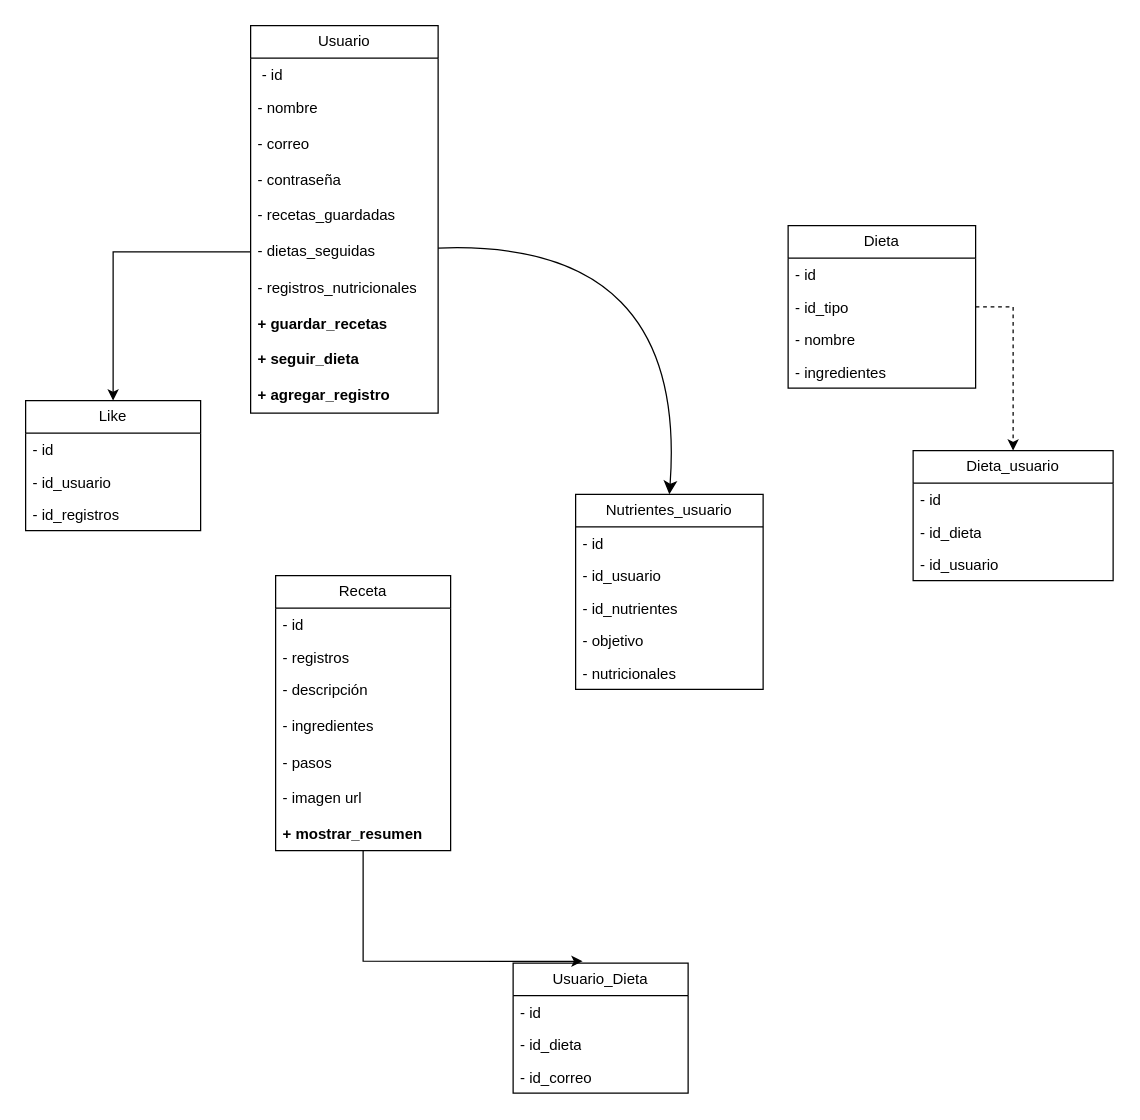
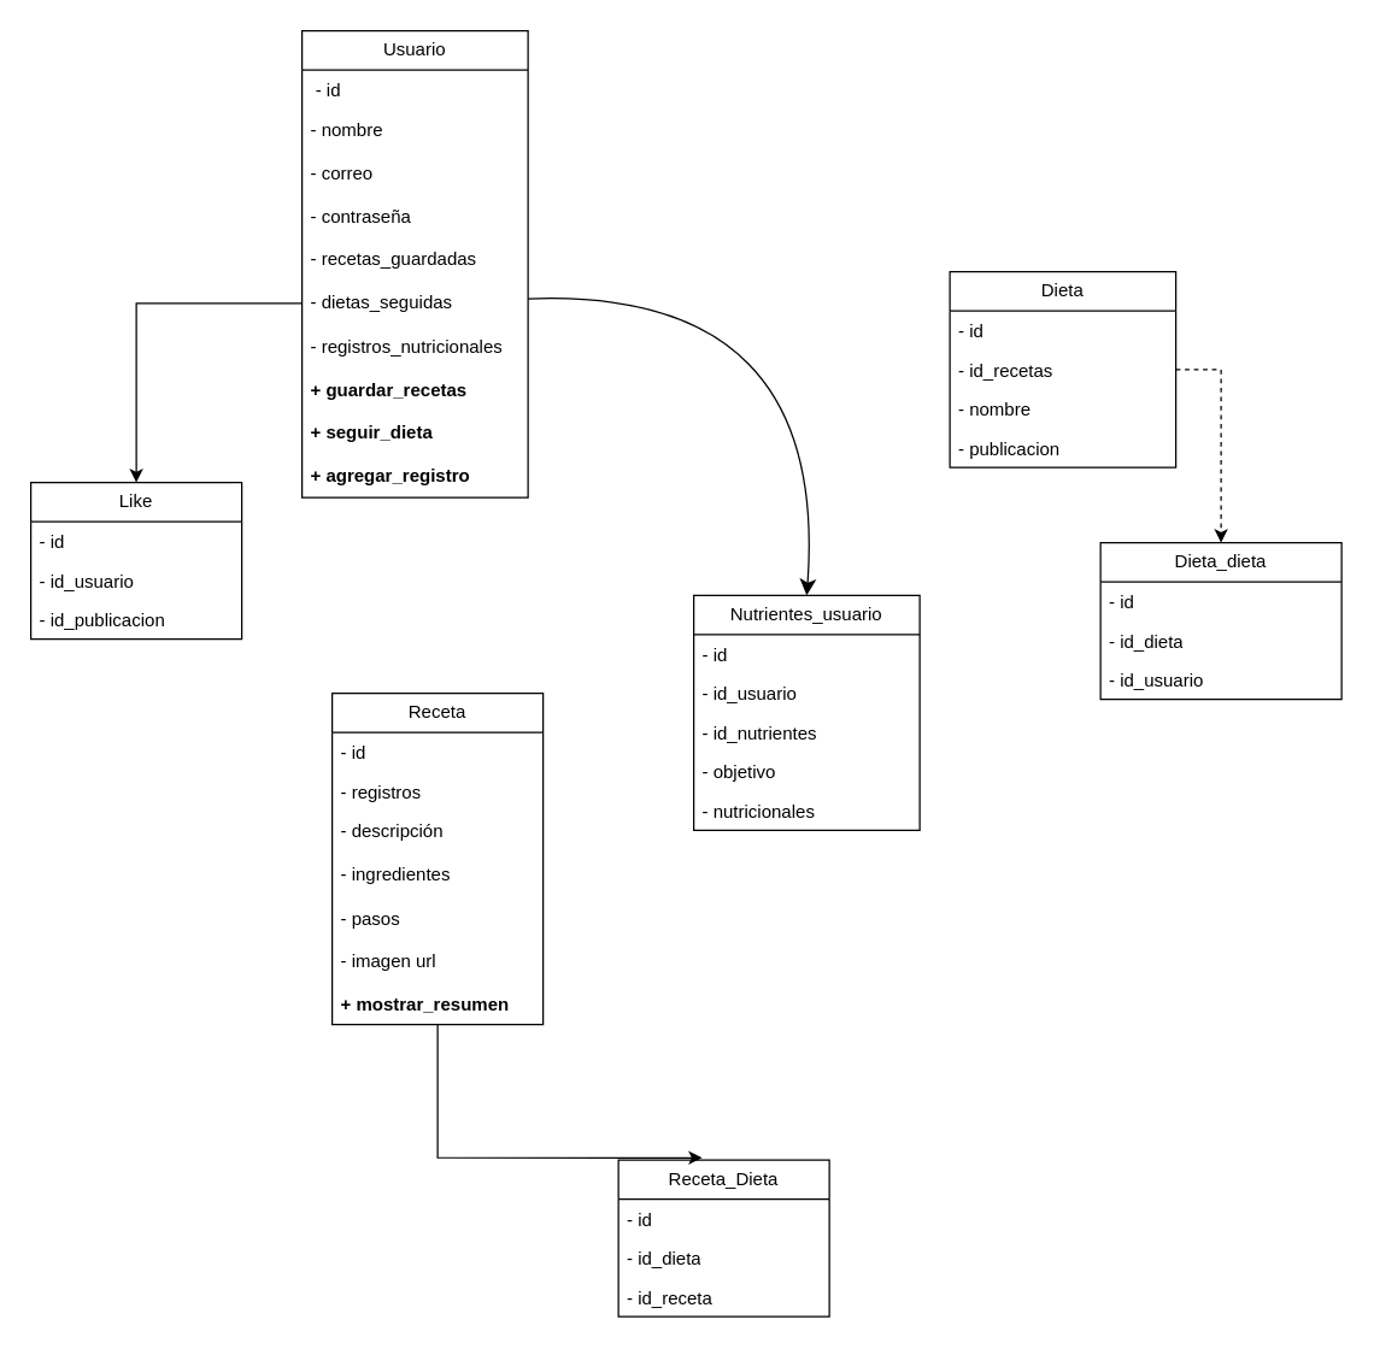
  <mxCell id="0" />
  <mxCell id="1" parent="0" />
  <mxCell id="2" value="Usuario" style="swimlane;fontStyle=0;childLayout=stackLayout;horizontal=1;startSize=26;fillColor=none;horizontalStack=0;resizeParent=1;resizeParentMax=0;resizeLast=0;collapsible=1;marginBottom=0;whiteSpace=wrap;html=1;" parent="1" vertex="1"><mxGeometry x="200" y="20" width="150" height="310" as="geometry" /></mxCell>
  <mxCell id="3" value="&amp;nbsp;- id" style="text;strokeColor=none;fillColor=none;align=left;verticalAlign=top;spacingLeft=4;spacingRight=4;overflow=hidden;rotatable=0;points=[[0,0.5],[1,0.5]];portConstraint=eastwest;whiteSpace=wrap;html=1;" parent="2" vertex="1"><mxGeometry y="26" width="150" height="26" as="geometry" /></mxCell>
  <mxCell id="4" value="&lt;div&gt;- nombre&lt;/div&gt;&lt;div&gt;&lt;br&gt;&lt;/div&gt;&lt;div&gt;- correo&lt;/div&gt;&lt;div&gt;&lt;br&gt;&lt;/div&gt;&lt;div&gt;- contraseña&lt;/div&gt;&lt;div&gt;&lt;br&gt;&lt;/div&gt;&lt;div&gt;- recetas_guardadas&lt;/div&gt;&lt;div&gt;&lt;br&gt;&lt;/div&gt;&lt;div&gt;- dietas_seguidas&lt;/div&gt;&lt;div&gt;&lt;br&gt;&lt;/div&gt;&lt;div&gt;- registros_nutricionales&lt;/div&gt;&lt;div&gt;&lt;br&gt;&lt;/div&gt;&lt;div&gt;&lt;b&gt;+ guardar_recetas&lt;/b&gt;&lt;/div&gt;&lt;div&gt;&lt;br&gt;&lt;/div&gt;&lt;div&gt;&lt;b&gt;+ seguir_dieta&lt;/b&gt;&lt;/div&gt;&lt;div&gt;&lt;br&gt;&lt;/div&gt;&lt;div&gt;&lt;b&gt;+ agregar_registro&lt;/b&gt;&lt;/div&gt;" style="text;strokeColor=none;fillColor=none;align=left;verticalAlign=top;spacingLeft=4;spacingRight=4;overflow=hidden;rotatable=0;points=[[0,0.5],[1,0.5]];portConstraint=eastwest;whiteSpace=wrap;html=1;" parent="2" vertex="1"><mxGeometry y="52" width="150" height="258" as="geometry" /></mxCell>
  <mxCell id="5" value="Receta" style="swimlane;fontStyle=0;childLayout=stackLayout;horizontal=1;startSize=26;fillColor=none;horizontalStack=0;resizeParent=1;resizeParentMax=0;resizeLast=0;collapsible=1;marginBottom=0;whiteSpace=wrap;html=1;" parent="1" vertex="1"><mxGeometry x="220" y="460" width="140" height="220" as="geometry" /></mxCell>
  <mxCell id="6" value="- id" style="text;strokeColor=none;fillColor=none;align=left;verticalAlign=top;spacingLeft=4;spacingRight=4;overflow=hidden;rotatable=0;points=[[0,0.5],[1,0.5]];portConstraint=eastwest;whiteSpace=wrap;html=1;" parent="5" vertex="1"><mxGeometry y="26" width="140" height="26" as="geometry" /></mxCell>
  <mxCell id="7" value="- registros" style="text;strokeColor=none;fillColor=none;align=left;verticalAlign=top;spacingLeft=4;spacingRight=4;overflow=hidden;rotatable=0;points=[[0,0.5],[1,0.5]];portConstraint=eastwest;whiteSpace=wrap;html=1;" parent="5" vertex="1"><mxGeometry y="52" width="140" height="26" as="geometry" /></mxCell>
  <mxCell id="8" value="- descripción&lt;div&gt;&lt;br&gt;&lt;/div&gt;&lt;div&gt;- ingredientes&lt;/div&gt;&lt;div&gt;&lt;br&gt;&lt;/div&gt;&lt;div&gt;- pasos&lt;/div&gt;&lt;div&gt;&lt;br&gt;&lt;/div&gt;&lt;div&gt;- imagen url&lt;/div&gt;&lt;div&gt;&lt;br&gt;&lt;/div&gt;&lt;div&gt;&lt;b&gt;+ mostrar_resumen&lt;/b&gt;&lt;/div&gt;&lt;div&gt;&lt;br&gt;&lt;/div&gt;" style="text;strokeColor=none;fillColor=none;align=left;verticalAlign=top;spacingLeft=4;spacingRight=4;overflow=hidden;rotatable=0;points=[[0,0.5],[1,0.5]];portConstraint=eastwest;whiteSpace=wrap;html=1;" parent="5" vertex="1"><mxGeometry y="78" width="140" height="142" as="geometry" /></mxCell>
- <mxCell id="9" value="Dieta_usuario" style="swimlane;fontStyle=0;childLayout=stackLayout;horizontal=1;startSize=26;fillColor=none;horizontalStack=0;resizeParent=1;resizeParentMax=0;resizeLast=0;collapsible=1;marginBottom=0;whiteSpace=wrap;html=1;" parent="1" vertex="1"><mxGeometry x="730" y="360" width="160" height="104" as="geometry" /></mxCell>
+ <mxCell id="9" value="Dieta_dieta" style="swimlane;fontStyle=0;childLayout=stackLayout;horizontal=1;startSize=26;fillColor=none;horizontalStack=0;resizeParent=1;resizeParentMax=0;resizeLast=0;collapsible=1;marginBottom=0;whiteSpace=wrap;html=1;" parent="1" vertex="1"><mxGeometry x="730" y="360" width="160" height="104" as="geometry" /></mxCell>
  <mxCell id="10" value="- id" style="text;strokeColor=none;fillColor=none;align=left;verticalAlign=top;spacingLeft=4;spacingRight=4;overflow=hidden;rotatable=0;points=[[0,0.5],[1,0.5]];portConstraint=eastwest;whiteSpace=wrap;html=1;" parent="9" vertex="1"><mxGeometry y="26" width="160" height="26" as="geometry" /></mxCell>
  <mxCell id="11" value="- id_dieta" style="text;strokeColor=none;fillColor=none;align=left;verticalAlign=top;spacingLeft=4;spacingRight=4;overflow=hidden;rotatable=0;points=[[0,0.5],[1,0.5]];portConstraint=eastwest;whiteSpace=wrap;html=1;" parent="9" vertex="1"><mxGeometry y="52" width="160" height="26" as="geometry" /></mxCell>
  <mxCell id="12" value="- id_usuario" style="text;strokeColor=none;fillColor=none;align=left;verticalAlign=top;spacingLeft=4;spacingRight=4;overflow=hidden;rotatable=0;points=[[0,0.5],[1,0.5]];portConstraint=eastwest;whiteSpace=wrap;html=1;" parent="9" vertex="1"><mxGeometry y="78" width="160" height="26" as="geometry" /></mxCell>
  <mxCell id="13" value="Nutrientes_usuario" style="swimlane;fontStyle=0;childLayout=stackLayout;horizontal=1;startSize=26;fillColor=none;horizontalStack=0;resizeParent=1;resizeParentMax=0;resizeLast=0;collapsible=1;marginBottom=0;whiteSpace=wrap;html=1;" parent="1" vertex="1"><mxGeometry x="460" y="395" width="150" height="156" as="geometry" /></mxCell>
  <mxCell id="14" value="- id" style="text;strokeColor=none;fillColor=none;align=left;verticalAlign=top;spacingLeft=4;spacingRight=4;overflow=hidden;rotatable=0;points=[[0,0.5],[1,0.5]];portConstraint=eastwest;whiteSpace=wrap;html=1;" parent="13" vertex="1"><mxGeometry y="26" width="150" height="26" as="geometry" /></mxCell>
  <mxCell id="15" value="- id_usuario" style="text;strokeColor=none;fillColor=none;align=left;verticalAlign=top;spacingLeft=4;spacingRight=4;overflow=hidden;rotatable=0;points=[[0,0.5],[1,0.5]];portConstraint=eastwest;whiteSpace=wrap;html=1;" parent="13" vertex="1"><mxGeometry y="52" width="150" height="26" as="geometry" /></mxCell>
  <mxCell id="16" value="- id_nutrientes" style="text;strokeColor=none;fillColor=none;align=left;verticalAlign=top;spacingLeft=4;spacingRight=4;overflow=hidden;rotatable=0;points=[[0,0.5],[1,0.5]];portConstraint=eastwest;whiteSpace=wrap;html=1;" parent="13" vertex="1"><mxGeometry y="78" width="150" height="26" as="geometry" /></mxCell>
  <mxCell id="17" value="- objetivo" style="text;strokeColor=none;fillColor=none;align=left;verticalAlign=top;spacingLeft=4;spacingRight=4;overflow=hidden;rotatable=0;points=[[0,0.5],[1,0.5]];portConstraint=eastwest;whiteSpace=wrap;html=1;" parent="13" vertex="1"><mxGeometry y="104" width="150" height="26" as="geometry" /></mxCell>
  <mxCell id="18" value="- nutricionales" style="text;strokeColor=none;fillColor=none;align=left;verticalAlign=top;spacingLeft=4;spacingRight=4;overflow=hidden;rotatable=0;points=[[0,0.5],[1,0.5]];portConstraint=eastwest;whiteSpace=wrap;html=1;" parent="13" vertex="1"><mxGeometry y="130" width="150" height="26" as="geometry" /></mxCell>
  <mxCell id="19" value="Dieta" style="swimlane;fontStyle=0;childLayout=stackLayout;horizontal=1;startSize=26;fillColor=none;horizontalStack=0;resizeParent=1;resizeParentMax=0;resizeLast=0;collapsible=1;marginBottom=0;whiteSpace=wrap;html=1;" parent="1" vertex="1"><mxGeometry x="630" y="180" width="150" height="130" as="geometry" /></mxCell>
  <mxCell id="20" value="- id" style="text;strokeColor=none;fillColor=none;align=left;verticalAlign=top;spacingLeft=4;spacingRight=4;overflow=hidden;rotatable=0;points=[[0,0.5],[1,0.5]];portConstraint=eastwest;whiteSpace=wrap;html=1;" parent="19" vertex="1"><mxGeometry y="26" width="150" height="26" as="geometry" /></mxCell>
- <mxCell id="21" value="- id_tipo" style="text;strokeColor=none;fillColor=none;align=left;verticalAlign=top;spacingLeft=4;spacingRight=4;overflow=hidden;rotatable=0;points=[[0,0.5],[1,0.5]];portConstraint=eastwest;whiteSpace=wrap;html=1;" parent="19" vertex="1"><mxGeometry y="52" width="150" height="26" as="geometry" /></mxCell>
+ <mxCell id="21" value="- id_recetas" style="text;strokeColor=none;fillColor=none;align=left;verticalAlign=top;spacingLeft=4;spacingRight=4;overflow=hidden;rotatable=0;points=[[0,0.5],[1,0.5]];portConstraint=eastwest;whiteSpace=wrap;html=1;" parent="19" vertex="1"><mxGeometry y="52" width="150" height="26" as="geometry" /></mxCell>
  <mxCell id="22" value="- nombre" style="text;strokeColor=none;fillColor=none;align=left;verticalAlign=top;spacingLeft=4;spacingRight=4;overflow=hidden;rotatable=0;points=[[0,0.5],[1,0.5]];portConstraint=eastwest;whiteSpace=wrap;html=1;" parent="19" vertex="1"><mxGeometry y="78" width="150" height="26" as="geometry" /></mxCell>
- <mxCell id="23" value="- ingredientes" style="text;strokeColor=none;fillColor=none;align=left;verticalAlign=top;spacingLeft=4;spacingRight=4;overflow=hidden;rotatable=0;points=[[0,0.5],[1,0.5]];portConstraint=eastwest;whiteSpace=wrap;html=1;" parent="19" vertex="1"><mxGeometry y="104" width="150" height="26" as="geometry" /></mxCell>
- <mxCell id="24" value="Usuario_Dieta" style="swimlane;fontStyle=0;childLayout=stackLayout;horizontal=1;startSize=26;fillColor=none;horizontalStack=0;resizeParent=1;resizeParentMax=0;resizeLast=0;collapsible=1;marginBottom=0;whiteSpace=wrap;html=1;" parent="1" vertex="1"><mxGeometry x="410" y="770" width="140" height="104" as="geometry" /></mxCell>
+ <mxCell id="23" value="- publicacion" style="text;strokeColor=none;fillColor=none;align=left;verticalAlign=top;spacingLeft=4;spacingRight=4;overflow=hidden;rotatable=0;points=[[0,0.5],[1,0.5]];portConstraint=eastwest;whiteSpace=wrap;html=1;" parent="19" vertex="1"><mxGeometry y="104" width="150" height="26" as="geometry" /></mxCell>
+ <mxCell id="24" value="Receta_Dieta" style="swimlane;fontStyle=0;childLayout=stackLayout;horizontal=1;startSize=26;fillColor=none;horizontalStack=0;resizeParent=1;resizeParentMax=0;resizeLast=0;collapsible=1;marginBottom=0;whiteSpace=wrap;html=1;" parent="1" vertex="1"><mxGeometry x="410" y="770" width="140" height="104" as="geometry" /></mxCell>
  <mxCell id="25" value="- id" style="text;strokeColor=none;fillColor=none;align=left;verticalAlign=top;spacingLeft=4;spacingRight=4;overflow=hidden;rotatable=0;points=[[0,0.5],[1,0.5]];portConstraint=eastwest;whiteSpace=wrap;html=1;" parent="24" vertex="1"><mxGeometry y="26" width="140" height="26" as="geometry" /></mxCell>
  <mxCell id="26" value="- id_dieta" style="text;strokeColor=none;fillColor=none;align=left;verticalAlign=top;spacingLeft=4;spacingRight=4;overflow=hidden;rotatable=0;points=[[0,0.5],[1,0.5]];portConstraint=eastwest;whiteSpace=wrap;html=1;" parent="24" vertex="1"><mxGeometry y="52" width="140" height="26" as="geometry" /></mxCell>
- <mxCell id="27" value="- id_correo" style="text;strokeColor=none;fillColor=none;align=left;verticalAlign=top;spacingLeft=4;spacingRight=4;overflow=hidden;rotatable=0;points=[[0,0.5],[1,0.5]];portConstraint=eastwest;whiteSpace=wrap;html=1;" parent="24" vertex="1"><mxGeometry y="78" width="140" height="26" as="geometry" /></mxCell>
+ <mxCell id="27" value="- id_receta" style="text;strokeColor=none;fillColor=none;align=left;verticalAlign=top;spacingLeft=4;spacingRight=4;overflow=hidden;rotatable=0;points=[[0,0.5],[1,0.5]];portConstraint=eastwest;whiteSpace=wrap;html=1;" parent="24" vertex="1"><mxGeometry y="78" width="140" height="26" as="geometry" /></mxCell>
  <mxCell id="28" style="edgeStyle=orthogonalEdgeStyle;rounded=0;orthogonalLoop=1;jettySize=auto;html=1;entryX=0.397;entryY=-0.014;entryDx=0;entryDy=0;entryPerimeter=0;" parent="1" source="8" target="24" edge="1"><mxGeometry relative="1" as="geometry"><Array as="points"><mxPoint x="290" y="769" /></Array></mxGeometry></mxCell>
  <mxCell id="29" value="Like" style="swimlane;fontStyle=0;childLayout=stackLayout;horizontal=1;startSize=26;fillColor=none;horizontalStack=0;resizeParent=1;resizeParentMax=0;resizeLast=0;collapsible=1;marginBottom=0;whiteSpace=wrap;html=1;" parent="1" vertex="1"><mxGeometry x="20" y="320" width="140" height="104" as="geometry" /></mxCell>
  <mxCell id="30" value="- id" style="text;strokeColor=none;fillColor=none;align=left;verticalAlign=top;spacingLeft=4;spacingRight=4;overflow=hidden;rotatable=0;points=[[0,0.5],[1,0.5]];portConstraint=eastwest;whiteSpace=wrap;html=1;" parent="29" vertex="1"><mxGeometry y="26" width="140" height="26" as="geometry" /></mxCell>
  <mxCell id="31" value="- id_usuario" style="text;strokeColor=none;fillColor=none;align=left;verticalAlign=top;spacingLeft=4;spacingRight=4;overflow=hidden;rotatable=0;points=[[0,0.5],[1,0.5]];portConstraint=eastwest;whiteSpace=wrap;html=1;" parent="29" vertex="1"><mxGeometry y="52" width="140" height="26" as="geometry" /></mxCell>
- <mxCell id="32" value="- id_registros" style="text;strokeColor=none;fillColor=none;align=left;verticalAlign=top;spacingLeft=4;spacingRight=4;overflow=hidden;rotatable=0;points=[[0,0.5],[1,0.5]];portConstraint=eastwest;whiteSpace=wrap;html=1;" parent="29" vertex="1"><mxGeometry y="78" width="140" height="26" as="geometry" /></mxCell>
+ <mxCell id="32" value="- id_publicacion" style="text;strokeColor=none;fillColor=none;align=left;verticalAlign=top;spacingLeft=4;spacingRight=4;overflow=hidden;rotatable=0;points=[[0,0.5],[1,0.5]];portConstraint=eastwest;whiteSpace=wrap;html=1;" parent="29" vertex="1"><mxGeometry y="78" width="140" height="26" as="geometry" /></mxCell>
  <mxCell id="33" style="edgeStyle=orthogonalEdgeStyle;rounded=0;orthogonalLoop=1;jettySize=auto;html=1;entryX=0.5;entryY=0;entryDx=0;entryDy=0;" parent="1" source="4" target="29" edge="1"><mxGeometry relative="1" as="geometry" /></mxCell>
  <mxCell id="34" style="edgeStyle=orthogonalEdgeStyle;rounded=0;orthogonalLoop=1;jettySize=auto;html=1;entryX=0.5;entryY=0;entryDx=0;entryDy=0;dashed=1;" parent="1" source="21" target="9" edge="1"><mxGeometry relative="1" as="geometry" /></mxCell>
  <mxCell id="35" style="edgeStyle=none;curved=1;rounded=0;orthogonalLoop=1;jettySize=auto;html=1;entryX=0.5;entryY=0;entryDx=0;entryDy=0;fontSize=12;startSize=8;endSize=8;" edge="1" parent="1" source="4" target="13"><mxGeometry relative="1" as="geometry"><Array as="points"><mxPoint x="550" y="190" /></Array></mxGeometry></mxCell>
